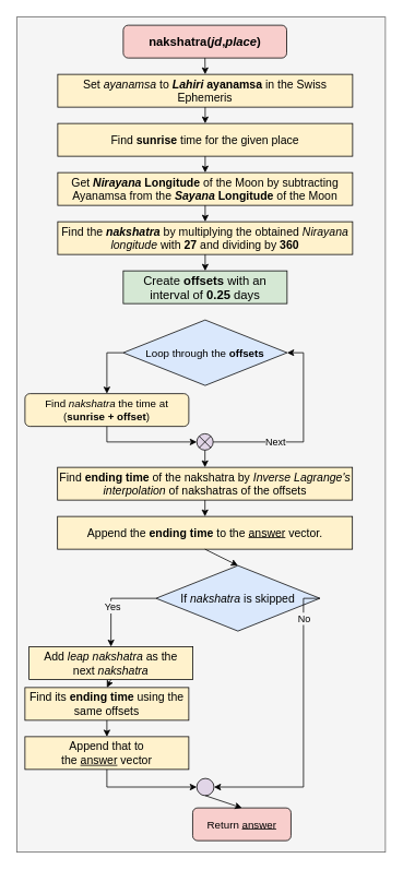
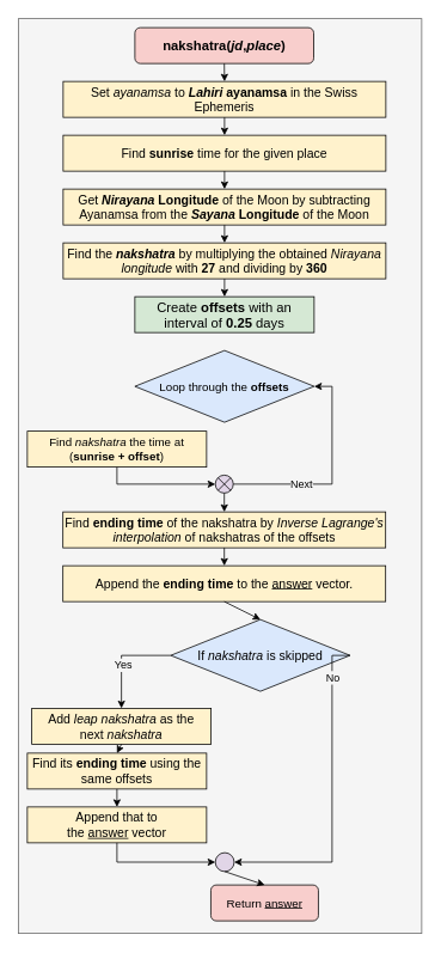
  <mxCell id="0" />
  <mxCell id="1" parent="0" />
  <mxCell id="2" value="" style="rounded=0;whiteSpace=wrap;html=1;fontSize=12;strokeColor=#666666;fillColor=#f5f5f5;fontColor=#333333;" vertex="1" parent="1"><mxGeometry x="20" y="20" width="450" height="1020" as="geometry" /></mxCell>
  <mxCell id="3" value="&lt;font style=&quot;font-size: 15px;&quot;&gt;&lt;b style=&quot;&quot;&gt;nakshatra&lt;/b&gt;&lt;b&gt;(&lt;/b&gt;&lt;i style=&quot;font-weight: bold;&quot;&gt;jd&lt;/i&gt;&lt;b&gt;,&lt;/b&gt;&lt;i style=&quot;font-weight: bold;&quot;&gt;place&lt;/i&gt;&lt;b&gt;)&lt;/b&gt;&lt;/font&gt;" style="rounded=1;whiteSpace=wrap;html=1;fillColor=#f8cecc;strokeColor=default;" vertex="1" parent="1"><mxGeometry x="150" y="30" width="199.5" height="40" as="geometry" /></mxCell>
  <mxCell id="4" value="&lt;span style=&quot;text-align: justify; background-color: initial; font-size: 14px;&quot;&gt;Set&amp;nbsp;&lt;/span&gt;&lt;i style=&quot;text-align: justify; background-color: initial; font-size: 14px;&quot;&gt;ayanamsa&amp;nbsp;&lt;/i&gt;&lt;span style=&quot;text-align: justify; background-color: initial; font-size: 14px;&quot;&gt;to&lt;/span&gt;&lt;b style=&quot;text-align: justify; background-color: initial; font-size: 14px;&quot;&gt;&amp;nbsp;&lt;i&gt;Lahiri&lt;/i&gt;&amp;nbsp;ayanamsa&amp;nbsp;&lt;/b&gt;&lt;span style=&quot;text-align: justify; background-color: initial; font-size: 14px;&quot;&gt;in the Swiss Ephemeris&lt;/span&gt;" style="rounded=0;whiteSpace=wrap;html=1;fillColor=#fff2cc;strokeColor=default;" vertex="1" parent="1"><mxGeometry x="70" y="90" width="360" height="40" as="geometry" /></mxCell>
  <mxCell id="5" value="&lt;span style=&quot;font-size: 14px; text-align: justify; background-color: initial;&quot;&gt;Find&amp;nbsp;&lt;/span&gt;&lt;b style=&quot;font-size: 14px; text-align: justify; background-color: initial;&quot;&gt;sunrise&amp;nbsp;&lt;/b&gt;&lt;span style=&quot;font-size: 14px; text-align: justify; background-color: initial;&quot;&gt;time for the given place&lt;/span&gt;" style="rounded=0;whiteSpace=wrap;html=1;fillColor=#fff2cc;strokeColor=default;" vertex="1" parent="1"><mxGeometry x="70" y="150" width="360" height="40" as="geometry" /></mxCell>
  <mxCell id="6" value="&lt;span style=&quot;font-size: 14px; text-align: justify; background-color: initial;&quot;&gt;Get&amp;nbsp;&lt;/span&gt;&lt;b style=&quot;font-size: 14px; text-align: justify; background-color: initial;&quot;&gt;&lt;i&gt;Nirayana&amp;nbsp;&lt;/i&gt;Longitude&amp;nbsp;&lt;/b&gt;&lt;span style=&quot;font-size: 14px; text-align: justify; background-color: initial;&quot;&gt;of the Moon&amp;nbsp;by subtracting Ayanamsa from the&amp;nbsp;&lt;/span&gt;&lt;b style=&quot;font-size: 14px; text-align: justify; background-color: initial;&quot;&gt;&lt;i&gt;Sayana&lt;/i&gt;&amp;nbsp;Longitude&lt;/b&gt;&lt;span style=&quot;font-size: 14px; text-align: justify; background-color: initial;&quot;&gt;&amp;nbsp;of the Moon&lt;/span&gt;" style="rounded=0;whiteSpace=wrap;html=1;fillColor=#fff2cc;strokeColor=default;" vertex="1" parent="1"><mxGeometry x="70" y="210" width="360" height="40" as="geometry" /></mxCell>
  <mxCell id="7" value="&lt;span style=&quot;font-size: 14px; text-align: justify; background-color: initial;&quot;&gt;Find the&amp;nbsp;&lt;/span&gt;&lt;b style=&quot;font-size: 14px; text-align: justify; background-color: initial;&quot;&gt;&lt;i&gt;nakshatra&amp;nbsp;&lt;/i&gt;&lt;/b&gt;&lt;span style=&quot;font-size: 14px; text-align: justify; background-color: initial;&quot;&gt;by multiplying the obtained&amp;nbsp;&lt;/span&gt;&lt;i style=&quot;font-size: 14px; text-align: justify; background-color: initial;&quot;&gt;Nirayana longitude&amp;nbsp;&lt;/i&gt;&lt;span style=&quot;font-size: 14px; text-align: justify; background-color: initial;&quot;&gt;with&lt;/span&gt;&lt;b style=&quot;font-size: 14px; text-align: justify; background-color: initial;&quot;&gt;&amp;nbsp;27&lt;/b&gt;&lt;span style=&quot;font-size: 14px; text-align: justify; background-color: initial;&quot;&gt;&amp;nbsp;and dividing by&amp;nbsp;&lt;/span&gt;&lt;b style=&quot;font-size: 14px; text-align: justify; background-color: initial;&quot;&gt;360&lt;/b&gt;" style="rounded=0;whiteSpace=wrap;html=1;fillColor=#fff2cc;strokeColor=default;" vertex="1" parent="1"><mxGeometry x="70" y="270" width="360" height="40" as="geometry" /></mxCell>
  <mxCell id="8" value="&lt;span style=&quot;font-size: 15px;&quot;&gt;Create&amp;nbsp;&lt;/span&gt;&lt;b style=&quot;font-size: 15px;&quot;&gt;offsets&lt;/b&gt;&lt;span style=&quot;font-size: 15px;&quot;&gt;&amp;nbsp;with an interval of&amp;nbsp;&lt;/span&gt;&lt;b style=&quot;font-size: 15px;&quot;&gt;0.25&amp;nbsp;&lt;/b&gt;&lt;span style=&quot;font-size: 15px;&quot;&gt;days&lt;/span&gt;" style="rounded=0;whiteSpace=wrap;html=1;fillColor=#d5e8d4;strokeColor=default;" vertex="1" parent="1"><mxGeometry x="150" y="330" width="200" height="40" as="geometry" /></mxCell>
  <mxCell id="9" value="&lt;span style=&quot;font-size: 13px;&quot;&gt;Loop through the&amp;nbsp;&lt;/span&gt;&lt;b style=&quot;font-size: 13px;&quot;&gt;offsets&lt;/b&gt;" style="rhombus;whiteSpace=wrap;html=1;fillColor=#dae8fc;strokeColor=default;" vertex="1" parent="1"><mxGeometry x="150" y="390" width="200" height="80" as="geometry" /></mxCell>
- <mxCell id="10" value="&lt;span style=&quot;font-size: 13px;&quot;&gt;Find&amp;nbsp;&lt;/span&gt;&lt;i style=&quot;font-size: 13px;&quot;&gt;nakshatra&lt;/i&gt;&lt;span style=&quot;font-size: 13px;&quot;&gt;&amp;nbsp;the time at (&lt;/span&gt;&lt;b style=&quot;font-size: 13px;&quot;&gt;sunrise + offset&lt;/b&gt;&lt;span style=&quot;font-size: 13px;&quot;&gt;)&lt;/span&gt;" style="whiteSpace=wrap;html=1;fillColor=#fff2cc;strokeColor=default;rounded=1;" vertex="1" parent="1"><mxGeometry x="30" y="480" width="200" height="40" as="geometry" /></mxCell>
+ <mxCell id="10" value="&lt;span style=&quot;font-size: 13px;&quot;&gt;Find&amp;nbsp;&lt;/span&gt;&lt;i style=&quot;font-size: 13px;&quot;&gt;nakshatra&lt;/i&gt;&lt;span style=&quot;font-size: 13px;&quot;&gt;&amp;nbsp;the time at (&lt;/span&gt;&lt;b style=&quot;font-size: 13px;&quot;&gt;sunrise + offset&lt;/b&gt;&lt;span style=&quot;font-size: 13px;&quot;&gt;)&lt;/span&gt;" style="rounded=0;whiteSpace=wrap;html=1;fillColor=#fff2cc;strokeColor=default;" vertex="1" parent="1"><mxGeometry x="30" y="480" width="200" height="40" as="geometry" /></mxCell>
  <mxCell id="11" value="" style="shape=sumEllipse;perimeter=ellipsePerimeter;whiteSpace=wrap;html=1;backgroundOutline=1;fillColor=#e1d5e7;strokeColor=default;" vertex="1" parent="1"><mxGeometry x="239.75" y="529" width="20" height="20" as="geometry" /></mxCell>
  <mxCell id="12" value="&lt;span style=&quot;font-size: 14px;&quot;&gt;Find&amp;nbsp;&lt;/span&gt;&lt;b style=&quot;font-size: 14px;&quot;&gt;ending time&lt;/b&gt;&lt;span style=&quot;font-size: 14px;&quot;&gt;&amp;nbsp;of the nakshatra by&amp;nbsp;&lt;/span&gt;&lt;i style=&quot;font-size: 14px;&quot;&gt;Inverse Lagrange's interpolation&amp;nbsp;&lt;/i&gt;&lt;span style=&quot;font-size: 14px;&quot;&gt;of nakshatras&lt;/span&gt;&lt;i style=&quot;font-size: 14px;&quot;&gt;&amp;nbsp;&lt;/i&gt;&lt;span style=&quot;font-size: 14px;&quot;&gt;of the offsets&lt;/span&gt;" style="rounded=0;whiteSpace=wrap;html=1;fillColor=#fff2cc;strokeColor=default;" vertex="1" parent="1"><mxGeometry x="69.75" y="570" width="360" height="40" as="geometry" /></mxCell>
  <mxCell id="13" value="&lt;font style=&quot;font-size: 14px;&quot;&gt;Append the&amp;nbsp;&lt;b&gt;ending time&lt;/b&gt;&amp;nbsp;to the&amp;nbsp;&lt;u&gt;answer&lt;/u&gt;&amp;nbsp;&lt;/font&gt;&lt;span style=&quot;font-size: 14px;&quot;&gt;vector.&lt;/span&gt;" style="rounded=0;whiteSpace=wrap;html=1;fillColor=#fff2cc;strokeColor=default;" vertex="1" parent="1"><mxGeometry x="69.75" y="630" width="360" height="40" as="geometry" /></mxCell>
  <mxCell id="14" value="&lt;span style=&quot;font-size: 14px;&quot;&gt;If&amp;nbsp;&lt;/span&gt;&lt;i style=&quot;font-size: 14px;&quot;&gt;nakshatra&amp;nbsp;&lt;/i&gt;&lt;span style=&quot;font-size: 14px;&quot;&gt;is skipped&lt;/span&gt;" style="rhombus;whiteSpace=wrap;html=1;fillColor=#dae8fc;strokeColor=default;" vertex="1" parent="1"><mxGeometry x="190" y="690" width="200" height="80" as="geometry" /></mxCell>
  <mxCell id="15" value="&lt;span style=&quot;font-size: 14px;&quot;&gt;Add&amp;nbsp;&lt;/span&gt;&lt;i style=&quot;font-size: 14px;&quot;&gt;leap nakshatra&amp;nbsp;&lt;/i&gt;&lt;span style=&quot;font-size: 14px;&quot;&gt;as the next&amp;nbsp;&lt;/span&gt;&lt;i style=&quot;font-size: 14px;&quot;&gt;nakshatra&lt;/i&gt;" style="rounded=0;whiteSpace=wrap;html=1;fillColor=#fff2cc;strokeColor=default;" vertex="1" parent="1"><mxGeometry x="35" y="789" width="200" height="40" as="geometry" /></mxCell>
  <mxCell id="16" value="&lt;span style=&quot;font-size: 14px;&quot;&gt;Find its&amp;nbsp;&lt;/span&gt;&lt;b style=&quot;font-size: 14px;&quot;&gt;ending time&lt;/b&gt;&lt;span style=&quot;font-size: 14px;&quot;&gt;&amp;nbsp;using the same offsets&lt;/span&gt;" style="rounded=0;whiteSpace=wrap;html=1;fillColor=#fff2cc;strokeColor=default;" vertex="1" parent="1"><mxGeometry x="30" y="839" width="200" height="40" as="geometry" /></mxCell>
  <mxCell id="17" value="&lt;span style=&quot;font-size: 14px;&quot;&gt;Append that to the&amp;nbsp;&lt;/span&gt;&lt;u style=&quot;font-size: 14px;&quot;&gt;answer&lt;/u&gt;&lt;span style=&quot;font-size: 14px;&quot;&gt;&amp;nbsp;vector&lt;/span&gt;" style="rounded=0;whiteSpace=wrap;html=1;fillColor=#fff2cc;strokeColor=default;" vertex="1" parent="1"><mxGeometry x="30" y="899" width="200" height="40" as="geometry" /></mxCell>
  <mxCell id="18" value="&lt;font style=&quot;font-size: 13px;&quot;&gt;Return&amp;nbsp;&lt;u&gt;answer&lt;/u&gt;&lt;/font&gt;" style="rounded=1;whiteSpace=wrap;html=1;strokeColor=default;fontSize=14;fillColor=#f8cecc;" vertex="1" parent="1"><mxGeometry x="234.75" y="986" width="120" height="40" as="geometry" /></mxCell>
  <mxCell id="19" value="" style="ellipse;whiteSpace=wrap;html=1;aspect=fixed;fillColor=#e1d5e7;strokeColor=default;" vertex="1" parent="1"><mxGeometry x="239.75" y="950" width="21" height="21" as="geometry" /></mxCell>
  <mxCell id="20" value="" style="endArrow=classic;html=1;rounded=0;entryX=0.5;entryY=0;entryDx=0;entryDy=0;exitX=0.5;exitY=1;exitDx=0;exitDy=0;" edge="1" parent="1" source="3" target="4"><mxGeometry width="50" height="50" relative="1" as="geometry"><mxPoint x="40" y="350" as="sourcePoint" /><mxPoint x="90" y="300" as="targetPoint" /></mxGeometry></mxCell>
  <mxCell id="21" value="" style="endArrow=classic;html=1;rounded=0;entryX=0.5;entryY=0;entryDx=0;entryDy=0;exitX=0.5;exitY=1;exitDx=0;exitDy=0;" edge="1" parent="1" source="4" target="5"><mxGeometry width="50" height="50" relative="1" as="geometry"><mxPoint x="40" y="340" as="sourcePoint" /><mxPoint x="90" y="290" as="targetPoint" /></mxGeometry></mxCell>
  <mxCell id="22" value="" style="endArrow=classic;html=1;rounded=0;entryX=0.5;entryY=0;entryDx=0;entryDy=0;exitX=0.5;exitY=1;exitDx=0;exitDy=0;" edge="1" parent="1" source="5" target="6"><mxGeometry width="50" height="50" relative="1" as="geometry"><mxPoint x="40" y="340" as="sourcePoint" /><mxPoint x="90" y="290" as="targetPoint" /></mxGeometry></mxCell>
  <mxCell id="23" value="" style="endArrow=classic;html=1;rounded=0;entryX=0.5;entryY=0;entryDx=0;entryDy=0;exitX=0.5;exitY=1;exitDx=0;exitDy=0;" edge="1" parent="1" source="6" target="7"><mxGeometry width="50" height="50" relative="1" as="geometry"><mxPoint x="40" y="340" as="sourcePoint" /><mxPoint x="90" y="290" as="targetPoint" /></mxGeometry></mxCell>
  <mxCell id="24" value="" style="endArrow=classic;html=1;rounded=0;exitX=0.5;exitY=1;exitDx=0;exitDy=0;entryX=0.5;entryY=0;entryDx=0;entryDy=0;" edge="1" parent="1" source="7" target="8"><mxGeometry width="50" height="50" relative="1" as="geometry"><mxPoint x="40" y="340" as="sourcePoint" /><mxPoint x="90" y="290" as="targetPoint" /></mxGeometry></mxCell>
- <mxCell id="25" value="" style="endArrow=classic;html=1;rounded=0;entryX=0.5;entryY=0;entryDx=0;entryDy=0;exitX=0;exitY=0.5;exitDx=0;exitDy=0;edgeStyle=orthogonalEdgeStyle;" edge="1" parent="1" source="9" target="10"><mxGeometry width="50" height="50" relative="1" as="geometry"><mxPoint x="40" y="340" as="sourcePoint" /><mxPoint x="90" y="290" as="targetPoint" /></mxGeometry></mxCell>
  <mxCell id="26" value="" style="endArrow=classic;html=1;rounded=0;entryX=0;entryY=0.5;entryDx=0;entryDy=0;exitX=0.5;exitY=1;exitDx=0;exitDy=0;edgeStyle=orthogonalEdgeStyle;" edge="1" parent="1" source="10" target="11"><mxGeometry width="50" height="50" relative="1" as="geometry"><mxPoint x="40" y="340" as="sourcePoint" /><mxPoint x="90" y="290" as="targetPoint" /></mxGeometry></mxCell>
  <mxCell id="27" value="" style="endArrow=classic;html=1;rounded=0;exitX=1;exitY=0.5;exitDx=0;exitDy=0;entryX=1;entryY=0.5;entryDx=0;entryDy=0;edgeStyle=orthogonalEdgeStyle;" edge="1" parent="1" source="11" target="9"><mxGeometry width="50" height="50" relative="1" as="geometry"><mxPoint x="40" y="340" as="sourcePoint" /><mxPoint x="90" y="290" as="targetPoint" /><Array as="points"><mxPoint x="370" y="539" /><mxPoint x="370" y="430" /></Array></mxGeometry></mxCell>
  <mxCell id="28" value="Next" style="edgeLabel;html=1;align=center;verticalAlign=middle;resizable=0;points=[];fontSize=12;labelBackgroundColor=#F5F5F5;" vertex="1" connectable="0" parent="27"><mxGeometry x="-0.364" relative="1" as="geometry"><mxPoint as="offset" /></mxGeometry></mxCell>
  <mxCell id="29" value="" style="endArrow=classic;html=1;rounded=0;entryX=0.5;entryY=0;entryDx=0;entryDy=0;exitX=0.5;exitY=1;exitDx=0;exitDy=0;" edge="1" parent="1" source="11" target="12"><mxGeometry width="50" height="50" relative="1" as="geometry"><mxPoint x="40" y="340" as="sourcePoint" /><mxPoint x="90" y="290" as="targetPoint" /></mxGeometry></mxCell>
  <mxCell id="30" value="" style="endArrow=classic;html=1;rounded=0;entryX=0.5;entryY=0;entryDx=0;entryDy=0;exitX=0.5;exitY=1;exitDx=0;exitDy=0;" edge="1" parent="1" source="12" target="13"><mxGeometry width="50" height="50" relative="1" as="geometry"><mxPoint x="40" y="540" as="sourcePoint" /><mxPoint x="90" y="490" as="targetPoint" /></mxGeometry></mxCell>
  <mxCell id="31" value="" style="endArrow=classic;html=1;rounded=0;entryX=0.5;entryY=0;entryDx=0;entryDy=0;exitX=0.5;exitY=1;exitDx=0;exitDy=0;" edge="1" parent="1" source="13" target="14"><mxGeometry width="50" height="50" relative="1" as="geometry"><mxPoint x="40" y="540" as="sourcePoint" /><mxPoint x="90" y="490" as="targetPoint" /></mxGeometry></mxCell>
  <mxCell id="32" value="" style="endArrow=classic;html=1;rounded=0;entryX=0.5;entryY=0;entryDx=0;entryDy=0;exitX=0;exitY=0.5;exitDx=0;exitDy=0;edgeStyle=orthogonalEdgeStyle;" edge="1" parent="1" source="14" target="15"><mxGeometry width="50" height="50" relative="1" as="geometry"><mxPoint x="40" y="540" as="sourcePoint" /><mxPoint x="90" y="490" as="targetPoint" /></mxGeometry></mxCell>
  <mxCell id="33" value="&lt;font style=&quot;font-size: 12px;&quot;&gt;Yes&lt;/font&gt;" style="edgeLabel;html=1;align=center;verticalAlign=middle;resizable=0;points=[];fontSize=12;labelBackgroundColor=#F5F5F5;" vertex="1" connectable="0" parent="32"><mxGeometry x="-0.061" relative="1" as="geometry"><mxPoint y="10" as="offset" /></mxGeometry></mxCell>
  <mxCell id="34" value="" style="endArrow=classic;html=1;rounded=0;entryX=0.5;entryY=0;entryDx=0;entryDy=0;exitX=0.5;exitY=1;exitDx=0;exitDy=0;" edge="1" parent="1" source="15" target="16"><mxGeometry width="50" height="50" relative="1" as="geometry"><mxPoint x="40" y="840" as="sourcePoint" /><mxPoint x="90" y="790" as="targetPoint" /></mxGeometry></mxCell>
  <mxCell id="35" value="" style="endArrow=classic;html=1;rounded=0;entryX=0.5;entryY=0;entryDx=0;entryDy=0;exitX=0.5;exitY=1;exitDx=0;exitDy=0;" edge="1" parent="1" source="16" target="17"><mxGeometry width="50" height="50" relative="1" as="geometry"><mxPoint x="40" y="840" as="sourcePoint" /><mxPoint x="90" y="790" as="targetPoint" /></mxGeometry></mxCell>
  <mxCell id="36" value="" style="endArrow=classic;html=1;rounded=0;entryX=0;entryY=0.5;entryDx=0;entryDy=0;exitX=0.5;exitY=1;exitDx=0;exitDy=0;edgeStyle=orthogonalEdgeStyle;" edge="1" parent="1" source="17" target="19"><mxGeometry width="50" height="50" relative="1" as="geometry"><mxPoint x="40" y="840" as="sourcePoint" /><mxPoint x="90" y="790" as="targetPoint" /></mxGeometry></mxCell>
  <mxCell id="37" value="" style="endArrow=classic;html=1;rounded=0;entryX=1;entryY=0.5;entryDx=0;entryDy=0;exitX=1;exitY=0.5;exitDx=0;exitDy=0;edgeStyle=orthogonalEdgeStyle;" edge="1" parent="1" source="14" target="19"><mxGeometry width="50" height="50" relative="1" as="geometry"><mxPoint x="40" y="840" as="sourcePoint" /><mxPoint x="90" y="790" as="targetPoint" /><Array as="points"><mxPoint x="370" y="730" /><mxPoint x="370" y="961" /></Array></mxGeometry></mxCell>
  <mxCell id="38" value="No" style="edgeLabel;html=1;align=center;verticalAlign=middle;resizable=0;points=[];fontSize=12;labelBackgroundColor=#F5F5F5;" vertex="1" connectable="0" parent="37"><mxGeometry x="-0.731" relative="1" as="geometry"><mxPoint y="-4" as="offset" /></mxGeometry></mxCell>
  <mxCell id="39" value="" style="endArrow=classic;html=1;rounded=0;entryX=0.5;entryY=0;entryDx=0;entryDy=0;exitX=0.5;exitY=1;exitDx=0;exitDy=0;" edge="1" parent="1" source="19" target="18"><mxGeometry width="50" height="50" relative="1" as="geometry"><mxPoint x="40" y="840" as="sourcePoint" /><mxPoint x="90" y="790" as="targetPoint" /></mxGeometry></mxCell>
